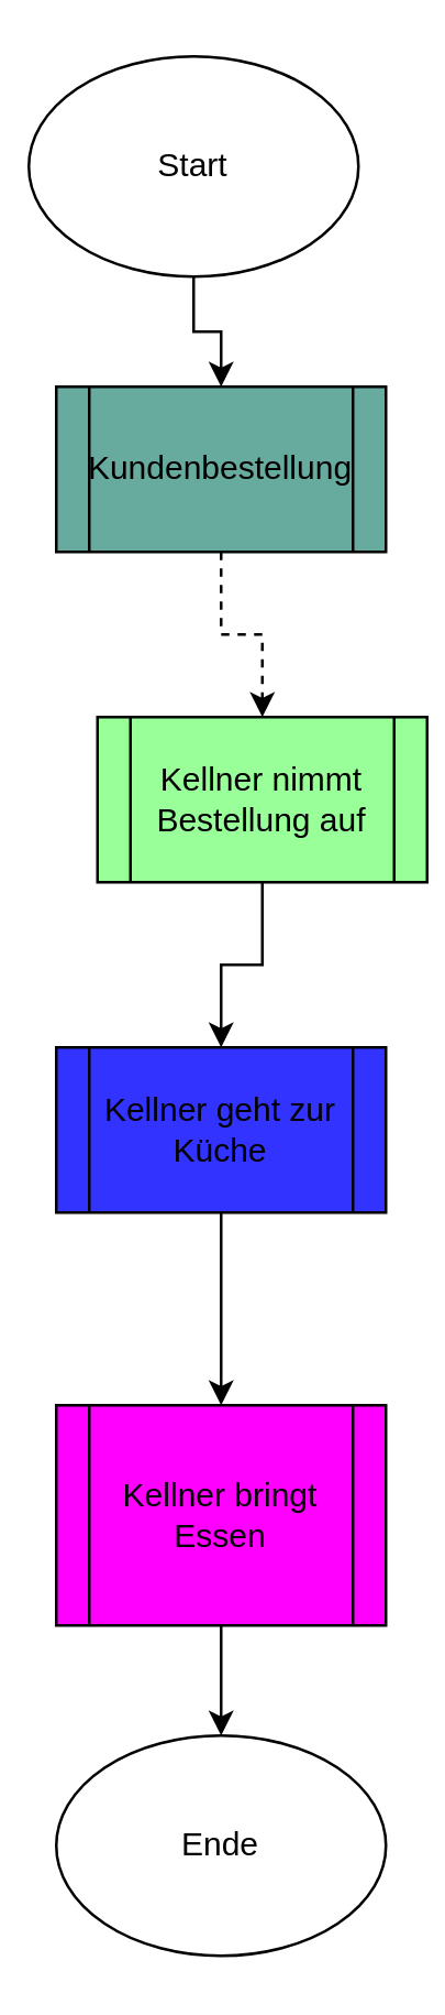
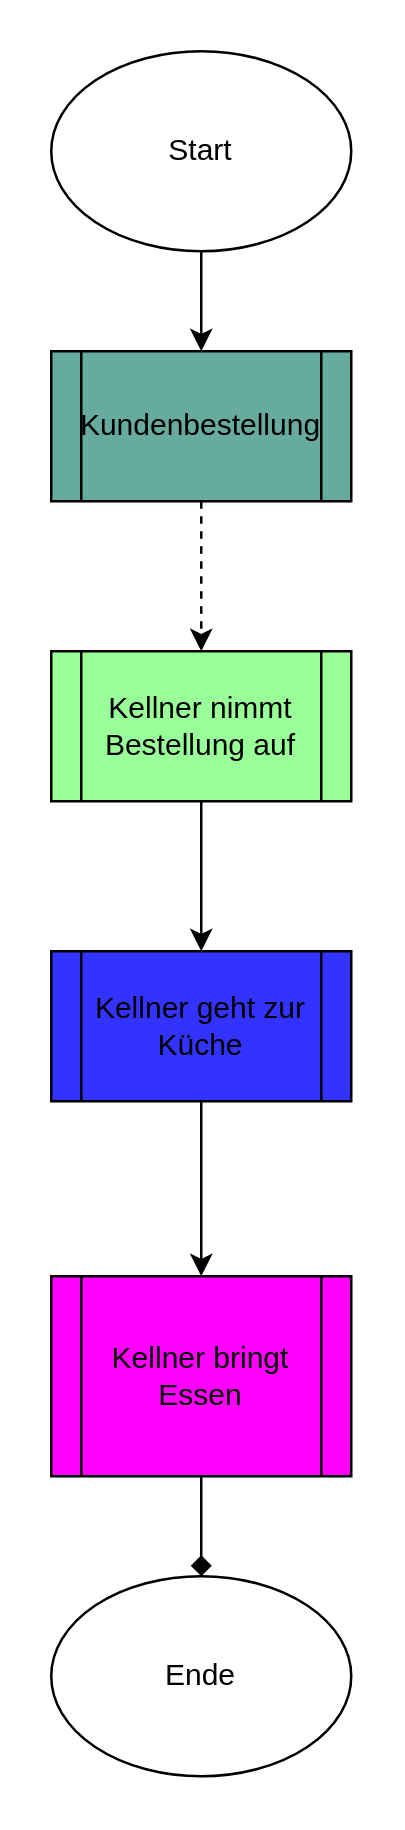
  <mxCell id="0" />
  <mxCell id="1" parent="0" />
  <mxCell id="2" style="edgeStyle=orthogonalEdgeStyle;rounded=0;orthogonalLoop=1;jettySize=auto;html=1;entryX=0.5;entryY=0;entryDx=0;entryDy=0;" edge="1" parent="1" source="3" target="12"><mxGeometry relative="1" as="geometry" /></mxCell>
- <mxCell id="3" value="Start" style="ellipse;whiteSpace=wrap;html=1;" vertex="1" parent="1"><mxGeometry x="10" y="20" width="120" height="80" as="geometry" /></mxCell>
+ <mxCell id="3" value="Start" style="ellipse;whiteSpace=wrap;html=1;" vertex="1" parent="1"><mxGeometry x="20" y="20" width="120" height="80" as="geometry" /></mxCell>
  <mxCell id="4" value="Ende" style="ellipse;whiteSpace=wrap;html=1;" vertex="1" parent="1"><mxGeometry x="20" y="630" width="120" height="80" as="geometry" /></mxCell>
  <mxCell id="5" style="edgeStyle=orthogonalEdgeStyle;rounded=0;orthogonalLoop=1;jettySize=auto;html=1;entryX=0.5;entryY=0;entryDx=0;entryDy=0;" edge="1" parent="1" source="6" target="8"><mxGeometry relative="1" as="geometry" /></mxCell>
- <mxCell id="6" value="Kellner nimmt Bestellung auf" style="shape=process;whiteSpace=wrap;html=1;backgroundOutline=1;fillColor=#99FF99;" vertex="1" parent="1"><mxGeometry x="35" y="260" width="120" height="60" as="geometry" /></mxCell>
+ <mxCell id="6" value="Kellner nimmt Bestellung auf" style="shape=process;whiteSpace=wrap;html=1;backgroundOutline=1;fillColor=#99FF99;" vertex="1" parent="1"><mxGeometry x="20" y="260" width="120" height="60" as="geometry" /></mxCell>
  <mxCell id="7" style="edgeStyle=orthogonalEdgeStyle;rounded=0;orthogonalLoop=1;jettySize=auto;html=1;entryX=0.5;entryY=0;entryDx=0;entryDy=0;" edge="1" parent="1" source="8" target="10"><mxGeometry relative="1" as="geometry" /></mxCell>
  <mxCell id="8" value="Kellner geht zur Küche" style="shape=process;whiteSpace=wrap;html=1;backgroundOutline=1;fillColor=#3333FF;" vertex="1" parent="1"><mxGeometry x="20" y="380" width="120" height="60" as="geometry" /></mxCell>
- <mxCell id="9" style="edgeStyle=orthogonalEdgeStyle;rounded=0;orthogonalLoop=1;jettySize=auto;html=1;entryX=0.5;entryY=0;entryDx=0;entryDy=0;" edge="1" parent="1" source="10" target="4"><mxGeometry relative="1" as="geometry" /></mxCell>
+ <mxCell id="9" style="edgeStyle=orthogonalEdgeStyle;rounded=0;orthogonalLoop=1;jettySize=auto;html=1;entryX=0.5;entryY=0;entryDx=0;entryDy=0;endArrow=diamond;" edge="1" parent="1" source="10" target="4"><mxGeometry relative="1" as="geometry" /></mxCell>
  <mxCell id="10" value="Kellner bringt Essen" style="shape=process;whiteSpace=wrap;html=1;backgroundOutline=1;fillColor=#FF00FF;" vertex="1" parent="1"><mxGeometry x="20" y="510" width="120" height="80" as="geometry" /></mxCell>
  <mxCell id="11" style="edgeStyle=orthogonalEdgeStyle;rounded=0;orthogonalLoop=1;jettySize=auto;html=1;entryX=0.5;entryY=0;entryDx=0;entryDy=0;dashed=1;" edge="1" parent="1" source="12" target="6"><mxGeometry relative="1" as="geometry" /></mxCell>
  <mxCell id="12" value="Kundenbestellung" style="shape=process;whiteSpace=wrap;html=1;backgroundOutline=1;fillColor=#67AB9F;" vertex="1" parent="1"><mxGeometry x="20" y="140" width="120" height="60" as="geometry" /></mxCell>
